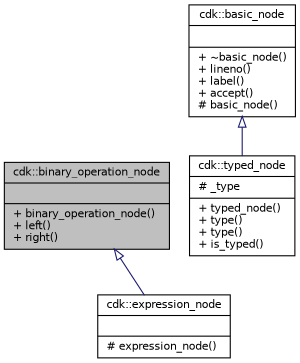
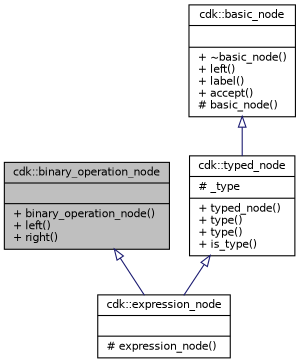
  digraph {
    node [color=black fillcolor=white fontname=Helvetica fontsize=10 shape=record style=filled]
    edge [arrowtail=onormal color=midnightblue dir=back fontname=Helvetica fontsize=10 labelfontname=Helvetica labelfontsize=10 style=solid]
    n1 [fillcolor=grey75 fontcolor=black height=0.2 label="{cdk::binary_operation_node\n||+ binary_operation_node()\l+ left()\l+ right()\l}" width=0.4]
    n2 [height=0.2 label="{cdk::expression_node\n||# expression_node()\l}" width=0.4]
-   n3 [height=0.2 label="{cdk::typed_node\n|# _type\l|+ typed_node()\l+ type()\l+ type()\l+ is_typed()\l}" width=0.4]
-   n4 [height=0.2 label="{cdk::basic_node\n||+ ~basic_node()\l+ lineno()\l+ label()\l+ accept()\l# basic_node()\l}" width=0.4]
+   n3 [height=0.2 label="{cdk::typed_node\n|# _type\l|+ typed_node()\l+ type()\l+ type()\l+ is_type()\l}" width=0.4]
+   n4 [height=0.2 label="{cdk::basic_node\n||+ ~basic_node()\l+ left()\l+ label()\l+ accept()\l# basic_node()\l}" width=0.4]
    n1 -> n2
+   n3 -> n2
    n4 -> n3
  }
